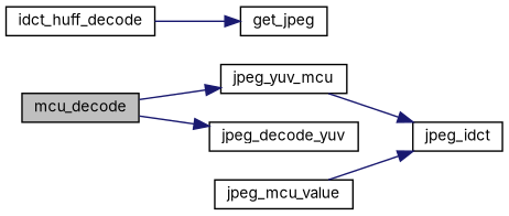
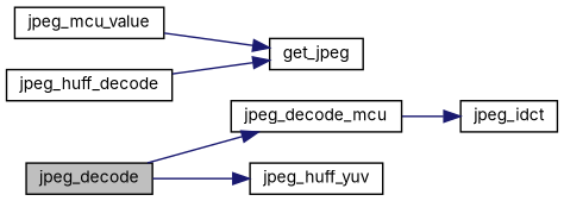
  digraph {
    fontname=Inter
    rankdir=LR
    node [color=black fillcolor=white fontname=Inter fontsize=10 shape=record style=filled]
    edge [color=midnightblue fontname=Inter fontsize=10 labelfontname=Helvetica labelfontsize=10 style=solid]
-   n1 [fillcolor=grey75 fontcolor=black height=0.2 label=mcu_decode width=0.4]
-   n2 [height=0.2 label=jpeg_yuv_mcu width=0.4]
-   n3 [height=0.2 label=jpeg_decode_yuv width=0.4]
+   n1 [fillcolor=grey75 fontcolor=black height=0.2 label=jpeg_decode width=0.4]
+   n2 [height=0.2 label=jpeg_decode_mcu width=0.4]
+   n3 [height=0.2 label=jpeg_huff_yuv width=0.4]
    n4 [height=0.2 label=jpeg_idct width=0.4]
    n5 [height=0.2 label=jpeg_mcu_value width=0.4]
    n6 [height=0.2 label=get_jpeg width=0.4]
-   n7 [height=0.2 label=idct_huff_decode width=0.4]
+   n7 [height=0.2 label=jpeg_huff_decode width=0.4]
    n1 -> n2
    n1 -> n3
    n2 -> n4
-   n5 -> n4
+   n5 -> n6
    n7 -> n6
  }
